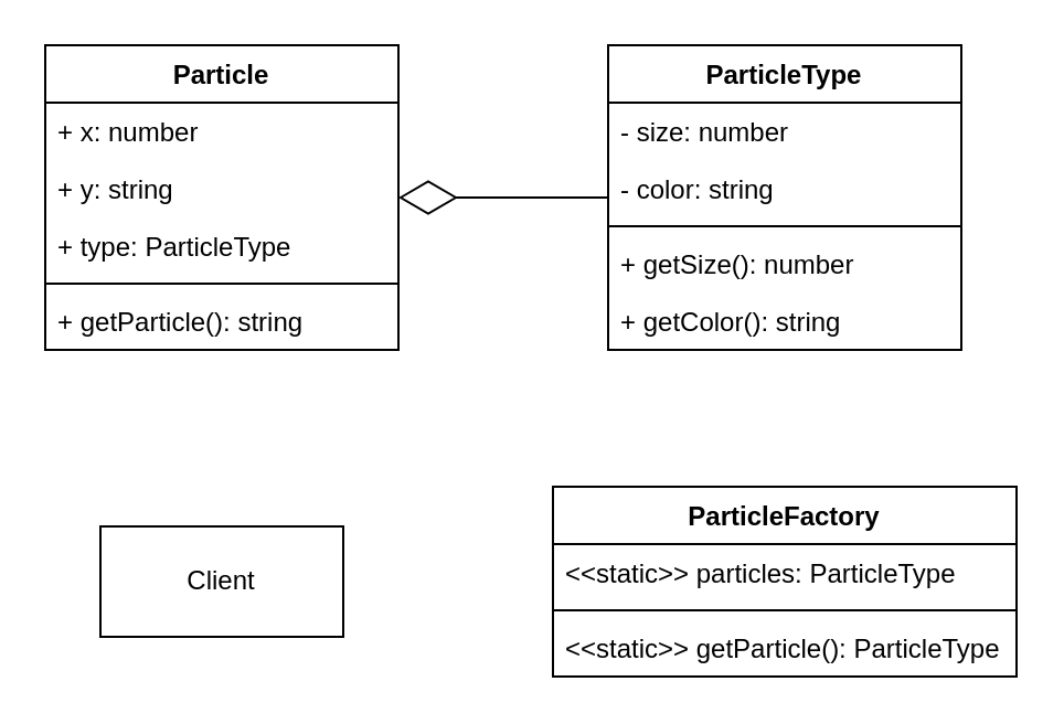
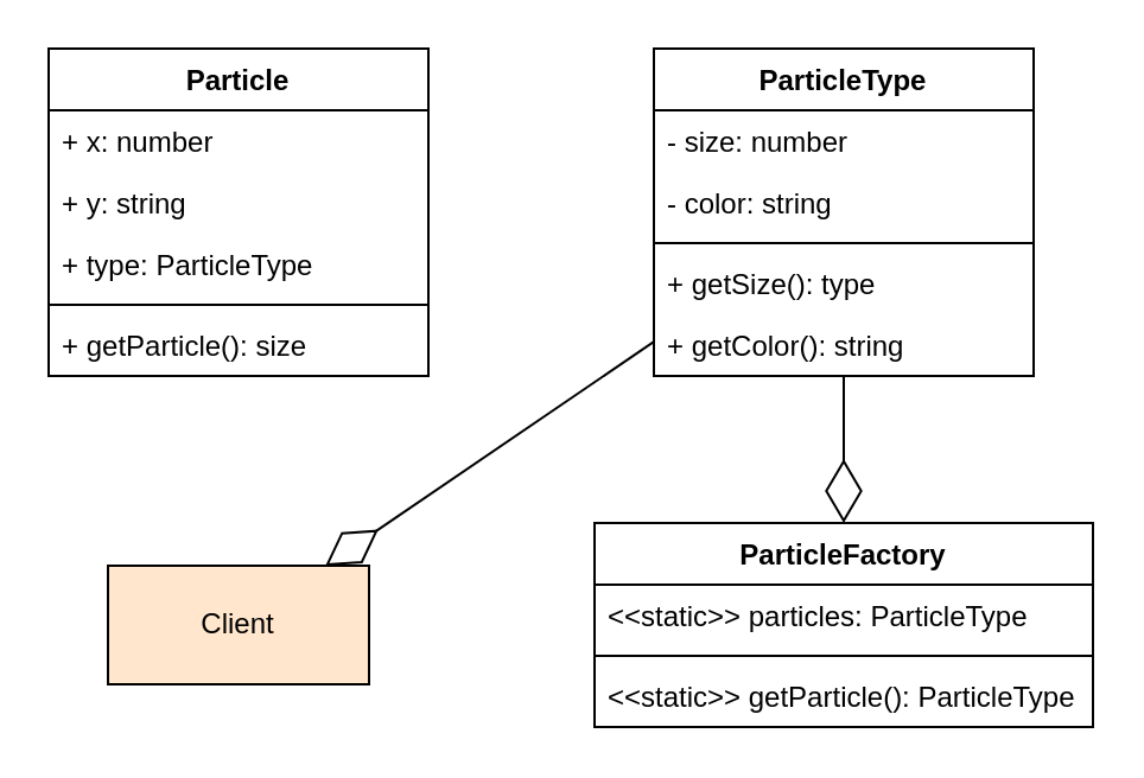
  <mxCell id="0" />
  <mxCell id="1" parent="0" />
  <mxCell id="2" value="Particle" style="swimlane;fontStyle=1;align=center;verticalAlign=top;childLayout=stackLayout;horizontal=1;startSize=26;horizontalStack=0;resizeParent=1;resizeParentMax=0;resizeLast=0;collapsible=1;marginBottom=0;whiteSpace=wrap;html=1;" vertex="1" parent="1"><mxGeometry x="20" y="20" width="160" height="138" as="geometry" /></mxCell>
  <mxCell id="3" value="+ x: number" style="text;strokeColor=none;fillColor=none;align=left;verticalAlign=top;spacingLeft=4;spacingRight=4;overflow=hidden;rotatable=0;points=[[0,0.5],[1,0.5]];portConstraint=eastwest;whiteSpace=wrap;html=1;" vertex="1" parent="2"><mxGeometry y="26" width="160" height="26" as="geometry" /></mxCell>
  <mxCell id="4" value="+ y: string" style="text;strokeColor=none;fillColor=none;align=left;verticalAlign=top;spacingLeft=4;spacingRight=4;overflow=hidden;rotatable=0;points=[[0,0.5],[1,0.5]];portConstraint=eastwest;whiteSpace=wrap;html=1;" vertex="1" parent="2"><mxGeometry y="52" width="160" height="26" as="geometry" /></mxCell>
  <mxCell id="5" value="+ type: ParticleType" style="text;strokeColor=none;fillColor=none;align=left;verticalAlign=top;spacingLeft=4;spacingRight=4;overflow=hidden;rotatable=0;points=[[0,0.5],[1,0.5]];portConstraint=eastwest;whiteSpace=wrap;html=1;" vertex="1" parent="2"><mxGeometry y="78" width="160" height="26" as="geometry" /></mxCell>
  <mxCell id="6" value="" style="line;strokeWidth=1;fillColor=none;align=left;verticalAlign=middle;spacingTop=-1;spacingLeft=3;spacingRight=3;rotatable=0;labelPosition=right;points=[];portConstraint=eastwest;strokeColor=inherit;" vertex="1" parent="2"><mxGeometry y="104" width="160" height="8" as="geometry" /></mxCell>
- <mxCell id="7" value="+ getParticle(): string" style="text;strokeColor=none;fillColor=none;align=left;verticalAlign=top;spacingLeft=4;spacingRight=4;overflow=hidden;rotatable=0;points=[[0,0.5],[1,0.5]];portConstraint=eastwest;whiteSpace=wrap;html=1;" vertex="1" parent="2"><mxGeometry y="112" width="160" height="26" as="geometry" /></mxCell>
- <mxCell id="8" value="Client" style="html=1;whiteSpace=wrap;" vertex="1" parent="1"><mxGeometry x="45" y="238" width="110" height="50" as="geometry" /></mxCell>
+ <mxCell id="7" value="+ getParticle(): size" style="text;strokeColor=none;fillColor=none;align=left;verticalAlign=top;spacingLeft=4;spacingRight=4;overflow=hidden;rotatable=0;points=[[0,0.5],[1,0.5]];portConstraint=eastwest;whiteSpace=wrap;html=1;" vertex="1" parent="2"><mxGeometry y="112" width="160" height="26" as="geometry" /></mxCell>
+ <mxCell id="8" value="Client" style="html=1;whiteSpace=wrap;fillColor=#ffe6cc;" vertex="1" parent="1"><mxGeometry x="45" y="238" width="110" height="50" as="geometry" /></mxCell>
  <mxCell id="9" value="ParticleType" style="swimlane;fontStyle=1;align=center;verticalAlign=top;childLayout=stackLayout;horizontal=1;startSize=26;horizontalStack=0;resizeParent=1;resizeParentMax=0;resizeLast=0;collapsible=1;marginBottom=0;whiteSpace=wrap;html=1;" vertex="1" parent="1"><mxGeometry x="275" y="20" width="160" height="138" as="geometry" /></mxCell>
  <mxCell id="10" value="- size: number" style="text;strokeColor=none;fillColor=none;align=left;verticalAlign=top;spacingLeft=4;spacingRight=4;overflow=hidden;rotatable=0;points=[[0,0.5],[1,0.5]];portConstraint=eastwest;whiteSpace=wrap;html=1;" vertex="1" parent="9"><mxGeometry y="26" width="160" height="26" as="geometry" /></mxCell>
  <mxCell id="11" value="- color: string" style="text;strokeColor=none;fillColor=none;align=left;verticalAlign=top;spacingLeft=4;spacingRight=4;overflow=hidden;rotatable=0;points=[[0,0.5],[1,0.5]];portConstraint=eastwest;whiteSpace=wrap;html=1;" vertex="1" parent="9"><mxGeometry y="52" width="160" height="26" as="geometry" /></mxCell>
  <mxCell id="12" value="" style="line;strokeWidth=1;fillColor=none;align=left;verticalAlign=middle;spacingTop=-1;spacingLeft=3;spacingRight=3;rotatable=0;labelPosition=right;points=[];portConstraint=eastwest;strokeColor=inherit;" vertex="1" parent="9"><mxGeometry y="78" width="160" height="8" as="geometry" /></mxCell>
- <mxCell id="13" value="+ getSize(): number" style="text;strokeColor=none;fillColor=none;align=left;verticalAlign=top;spacingLeft=4;spacingRight=4;overflow=hidden;rotatable=0;points=[[0,0.5],[1,0.5]];portConstraint=eastwest;whiteSpace=wrap;html=1;" vertex="1" parent="9"><mxGeometry y="86" width="160" height="26" as="geometry" /></mxCell>
+ <mxCell id="13" value="+ getSize(): type" style="text;strokeColor=none;fillColor=none;align=left;verticalAlign=top;spacingLeft=4;spacingRight=4;overflow=hidden;rotatable=0;points=[[0,0.5],[1,0.5]];portConstraint=eastwest;whiteSpace=wrap;html=1;" vertex="1" parent="9"><mxGeometry y="86" width="160" height="26" as="geometry" /></mxCell>
  <mxCell id="14" value="+ getColor(): string" style="text;strokeColor=none;fillColor=none;align=left;verticalAlign=top;spacingLeft=4;spacingRight=4;overflow=hidden;rotatable=0;points=[[0,0.5],[1,0.5]];portConstraint=eastwest;whiteSpace=wrap;html=1;" vertex="1" parent="9"><mxGeometry y="112" width="160" height="26" as="geometry" /></mxCell>
  <mxCell id="15" value="ParticleFactory" style="swimlane;fontStyle=1;align=center;verticalAlign=top;childLayout=stackLayout;horizontal=1;startSize=26;horizontalStack=0;resizeParent=1;resizeParentMax=0;resizeLast=0;collapsible=1;marginBottom=0;whiteSpace=wrap;html=1;" vertex="1" parent="1"><mxGeometry x="250" y="220" width="210" height="86" as="geometry" /></mxCell>
  <mxCell id="16" value="&amp;lt;&amp;lt;static&amp;gt;&amp;gt; particles: ParticleType" style="text;strokeColor=none;fillColor=none;align=left;verticalAlign=top;spacingLeft=4;spacingRight=4;overflow=hidden;rotatable=0;points=[[0,0.5],[1,0.5]];portConstraint=eastwest;whiteSpace=wrap;html=1;" vertex="1" parent="15"><mxGeometry y="26" width="210" height="26" as="geometry" /></mxCell>
  <mxCell id="17" value="" style="line;strokeWidth=1;fillColor=none;align=left;verticalAlign=middle;spacingTop=-1;spacingLeft=3;spacingRight=3;rotatable=0;labelPosition=right;points=[];portConstraint=eastwest;strokeColor=inherit;" vertex="1" parent="15"><mxGeometry y="52" width="210" height="8" as="geometry" /></mxCell>
  <mxCell id="18" value="&amp;lt;&amp;lt;static&amp;gt;&amp;gt; getParticle(): ParticleType" style="text;strokeColor=none;fillColor=none;align=left;verticalAlign=top;spacingLeft=4;spacingRight=4;overflow=hidden;rotatable=0;points=[[0,0.5],[1,0.5]];portConstraint=eastwest;whiteSpace=wrap;html=1;" vertex="1" parent="15"><mxGeometry y="60" width="210" height="26" as="geometry" /></mxCell>
- <mxCell id="19" value="" style="endArrow=diamondThin;endFill=0;endSize=24;html=1;rounded=0;" edge="1" parent="1" source="9" target="2"><mxGeometry width="160" relative="1" as="geometry"><mxPoint x="35" y="420" as="sourcePoint" /><mxPoint x="215" y="40" as="targetPoint" /></mxGeometry></mxCell>
+ <mxCell id="19" value="" style="endArrow=diamondThin;endFill=0;endSize=24;html=1;rounded=0;" edge="1" parent="1" source="9" target="8"><mxGeometry width="160" relative="1" as="geometry"><mxPoint x="35" y="420" as="sourcePoint" /><mxPoint x="215" y="40" as="targetPoint" /></mxGeometry></mxCell>
+ <mxCell id="20" value="" style="endArrow=diamondThin;endFill=0;endSize=24;html=1;rounded=0;" edge="1" parent="1" source="9" target="15"><mxGeometry width="160" relative="1" as="geometry"><mxPoint x="105" y="440" as="sourcePoint" /><mxPoint x="265" y="440" as="targetPoint" /><Array as="points" /></mxGeometry></mxCell>
